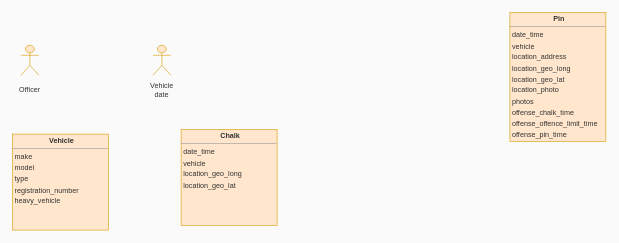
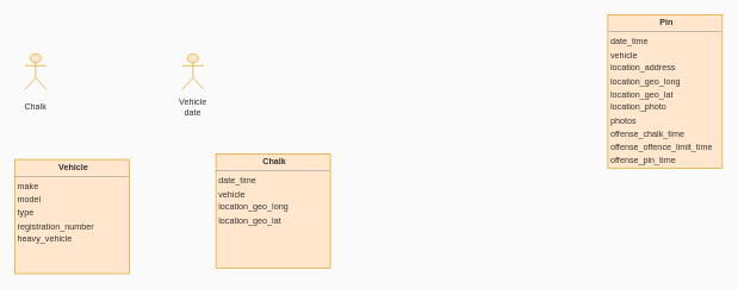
  <mxCell id="0" />
  <mxCell id="1" parent="0" />
- <mxCell id="2" value="Officer" style="whiteSpace=wrap;html=1;rounded=0;fillColor=#ffe6cc;strokeColor=#d79b00;fontColor=#333333;shape=umlActor;verticalLabelPosition=bottom;outlineConnect=1" parent="1" vertex="1"><mxGeometry x="34" y="75" width="30" height="50" as="geometry" /></mxCell>
+ <mxCell id="2" value="Chalk" style="whiteSpace=wrap;html=1;rounded=0;fillColor=#ffe6cc;strokeColor=#d79b00;fontColor=#333333;shape=umlActor;verticalLabelPosition=bottom;outlineConnect=1" parent="1" vertex="1"><mxGeometry x="34" y="75" width="30" height="50" as="geometry" /></mxCell>
  <mxCell id="3" value="Vehicle date" style="whiteSpace=wrap;html=1;rounded=0;fillColor=#ffe6cc;strokeColor=#d79b00;fontColor=#333333;shape=umlActor;verticalLabelPosition=bottom;outlineConnect=1" parent="1" vertex="1"><mxGeometry x="254" y="75" width="30" height="50" as="geometry" /></mxCell>
  <mxCell id="4" value="&lt;p style=&quot;margin:0px;margin-left:4px;margin-top:4px;text-align:center&quot;&gt;&lt;b&gt;Vehicle&lt;/b&gt;&lt;/p&gt;&lt;hr size=&quot;1&quot;/&gt;&lt;p style=&quot;margin:0px;margin-left:4px;margin-top:4px&quot;&gt;make&lt;/p&gt;&lt;p style=&quot;margin:0px;margin-left:4px;margin-top:4px&quot;&gt;model&lt;/p&gt;&lt;p style=&quot;margin:0px;margin-left:4px;margin-top:4px&quot;&gt;type&lt;/p&gt;&lt;p style=&quot;margin:0px;margin-left:4px;margin-top:4px&quot;&gt;registration_number&lt;/p&gt;&lt;p style=&quot;margin:0px;margin-left:4px;margin-top:4px&quot;&gt;heavy_vehicle&lt;/p&gt;" style="whiteSpace=wrap;html=1;rounded=0;fillColor=#ffe6cc;strokeColor=#d79b00;fontColor=#333333;align=left;overflow=fill;fontSize=12;fontFamily=Helvetica" parent="1" vertex="1"><mxGeometry x="20" y="223" width="160" height="160" as="geometry" /></mxCell>
  <mxCell id="5" value="&lt;p style=&quot;margin:0px;margin-left:4px;margin-top:4px;text-align:center&quot;&gt;&lt;b&gt;Chalk&lt;/b&gt;&lt;/p&gt;&lt;hr size=&quot;1&quot;/&gt;&lt;p style=&quot;margin:0px;margin-left:4px;margin-top:4px&quot;&gt;date_time&lt;/p&gt;&lt;p style=&quot;margin:0px;margin-left:4px;margin-top:4px&quot;&gt;vehicle&lt;/p&gt;&lt;p style=&quot;margin:0px;margin-left:4px;margin-top:4px&quot;&gt;location_geo_long&lt;/p&gt;&lt;p style=&quot;margin:0px;margin-left:4px;margin-top:4px&quot;&gt;location_geo_lat&lt;/p&gt;" style="whiteSpace=wrap;html=1;rounded=0;fillColor=#ffe6cc;strokeColor=#d79b00;fontColor=#333333;align=left;overflow=fill;fontSize=12;fontFamily=Helvetica" parent="1" vertex="1"><mxGeometry x="301" y="215" width="160" height="160" as="geometry" /></mxCell>
  <mxCell id="6" value="&lt;p style=&quot;margin:0px;margin-left:4px;margin-top:4px;text-align:center&quot;&gt;&lt;b&gt;Pin&lt;/b&gt;&lt;/p&gt;&lt;hr size=&quot;1&quot;/&gt;&lt;p style=&quot;margin:0px;margin-left:4px;margin-top:4px&quot;&gt;date_time&lt;/p&gt;&lt;p style=&quot;margin:0px;margin-left:4px;margin-top:4px&quot;&gt;vehicle&lt;/p&gt;&lt;p style=&quot;margin:0px;margin-left:4px;margin-top:4px&quot;&gt;location_address&lt;/p&gt;&lt;p style=&quot;margin:0px;margin-left:4px;margin-top:4px&quot;&gt;location_geo_long&lt;/p&gt;&lt;p style=&quot;margin:0px;margin-left:4px;margin-top:4px&quot;&gt;location_geo_lat&lt;/p&gt;&lt;p style=&quot;margin:0px;margin-left:4px;margin-top:4px&quot;&gt;location_photo&lt;/p&gt;&lt;p style=&quot;margin:0px;margin-left:4px;margin-top:4px&quot;&gt;photos&lt;/p&gt;&lt;p style=&quot;margin:0px;margin-left:4px;margin-top:4px&quot;&gt;offense_chalk_time&lt;/p&gt;&lt;p style=&quot;margin:0px;margin-left:4px;margin-top:4px&quot;&gt;offense_offence_limit_time&lt;/p&gt;&lt;p style=&quot;margin:0px;margin-left:4px;margin-top:4px&quot;&gt;offense_pin_time&lt;/p&gt;" style="whiteSpace=wrap;html=1;rounded=0;fillColor=#ffe6cc;strokeColor=#d79b00;fontColor=#333333;align=left;overflow=fill;fontSize=12;fontFamily=Helvetica" parent="1" vertex="1"><mxGeometry x="849" y="20" width="160" height="215" as="geometry" /></mxCell>
